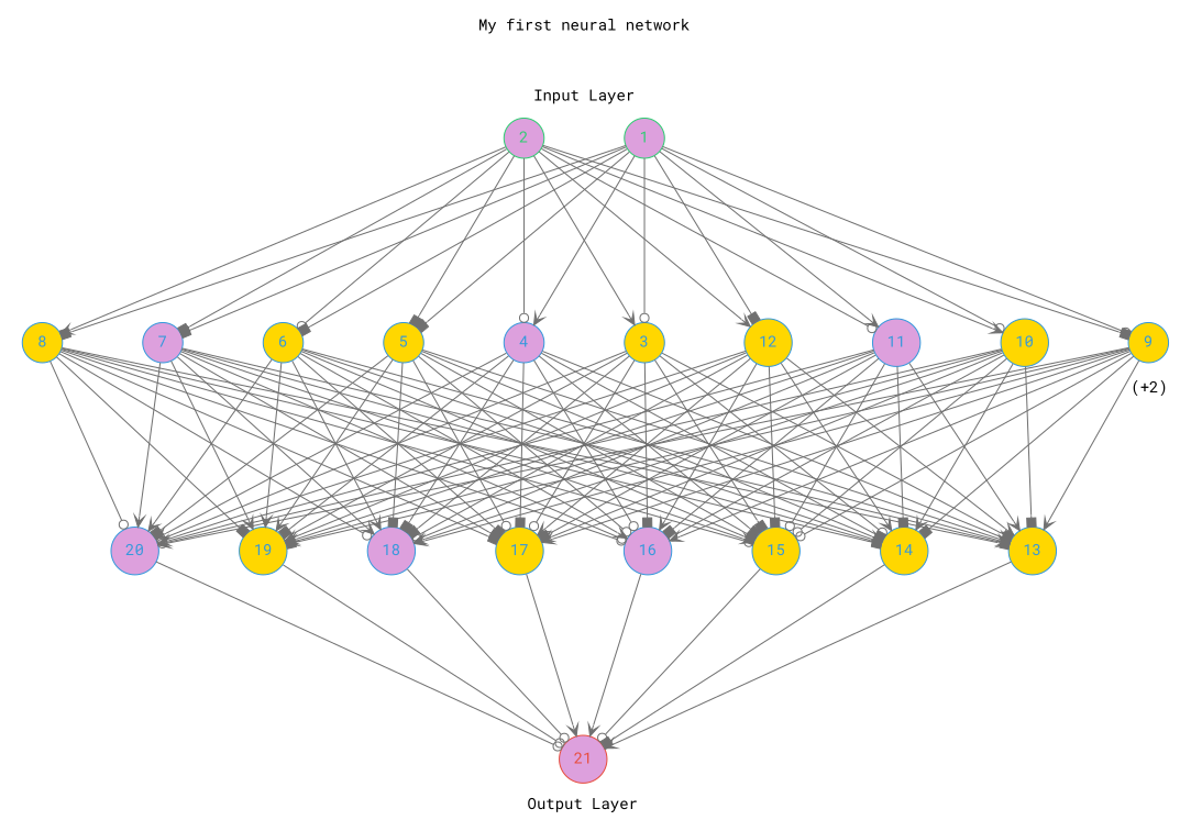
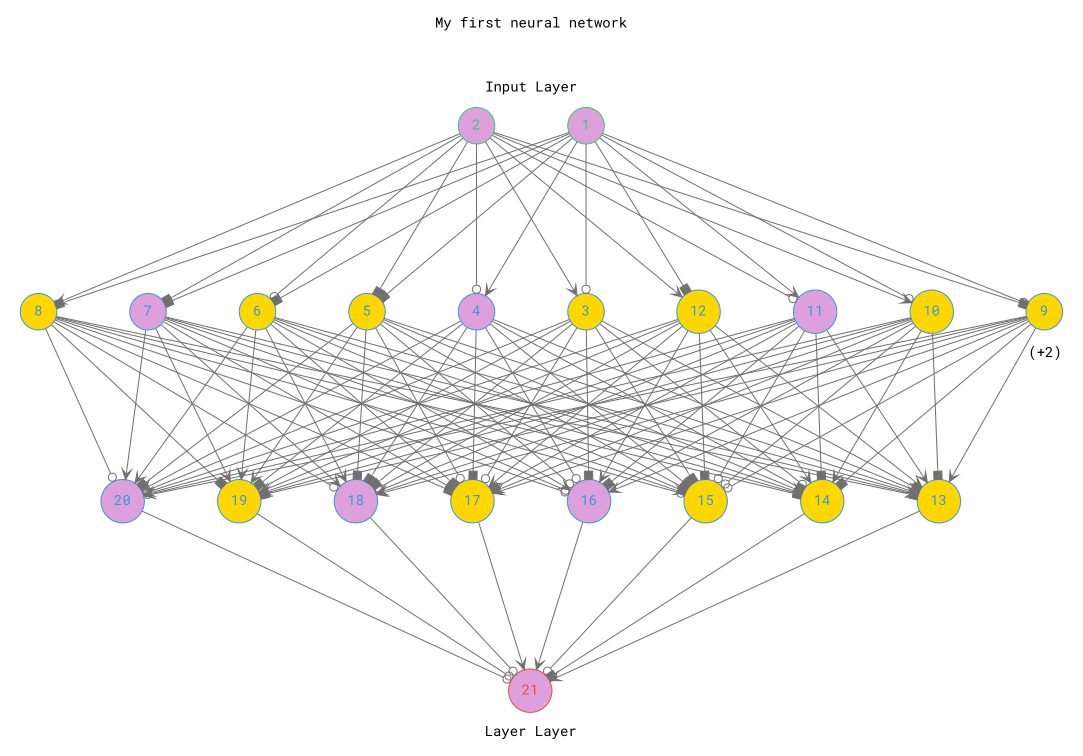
  digraph {
    arrowShape=none
    nodesep=1
    ranksep=2
    splines=false
    fontname="Roboto Mono"
    node [color="#3498db" fontcolor="#3498db" shape=circle style=filled fillcolor=gold fontname="Roboto Mono"]
    edge [arrowhead=vee color="#707070" fontname="Roboto Mono"]
    1 [color="#2ecc71" fontcolor="#2ecc71" fillcolor=plum]
    2 [color="#2ecc71" fontcolor="#2ecc71" fillcolor=plum]
    3
    4 [fillcolor=plum]
    5
    6
    7 [fillcolor=plum]
    8
    9
    10
    11 [fillcolor=plum]
    12
    13
    14
    15
    16 [fillcolor=plum]
    17
    18 [fillcolor=plum]
    19
    20 [fillcolor=plum]
    21 [color="#e74c3c" fontcolor="#e74c3c" fillcolor=plum]
    subgraph cluster_1 {
      color=white
      label="My first neural network\n\n\n\nInput Layer"
      rank=same
      1
      2
    }
    subgraph cluster_2 {
      color=white
      label=" (+2)"
      labeljust=right
      labelloc=b
      rank=same
      3
      4
      5
      6
      7
      8
      9
      10
      11
      12
    }
    subgraph cluster_3 {
      color=white
      labeljust=right
      labelloc=b
      rank=same
      13
      14
      15
      16
      17
      18
      19
      20
    }
    subgraph cluster_4 {
      color=white
-     label="Output Layer"
+     label="Layer Layer"
      labeljust=1
      labelloc=bottom
      rank=same
      21
    }
    1 -> 3 [arrowhead=odot]
    1 -> 4
    1 -> 5 [arrowhead=box]
    1 -> 6 [arrowhead=box]
    1 -> 7 [arrowhead=box]
    1 -> 8 [arrowhead=box]
    1 -> 9 [arrowhead=odot]
    1 -> 10 [arrowhead=odot]
    1 -> 11
    1 -> 12 [arrowhead=box]
    2 -> 3
    2 -> 4 [arrowhead=odot]
    2 -> 5 [arrowhead=box]
    2 -> 6 [arrowhead=odot]
    2 -> 7 [arrowhead=box]
    2 -> 8
    2 -> 9 [arrowhead=box]
    2 -> 10
    2 -> 11 [arrowhead=odot]
    2 -> 12
    3 -> 13 [arrowhead=box]
    3 -> 14 [arrowhead=odot]
    3 -> 15 [arrowhead=box]
    3 -> 16 [arrowhead=box]
    3 -> 17 [arrowhead=odot]
    3 -> 18 [arrowhead=box]
    3 -> 19 [arrowhead=odot]
    3 -> 20 [arrowhead=odot]
    4 -> 13
    4 -> 14 [arrowhead=box]
    4 -> 15 [arrowhead=box]
    4 -> 16 [arrowhead=odot]
    4 -> 17 [arrowhead=box]
    4 -> 18 [arrowhead=box]
    4 -> 19 [arrowhead=box]
    4 -> 20
    5 -> 13 [arrowhead=odot]
    5 -> 14
    5 -> 15 [arrowhead=odot]
    5 -> 16 [arrowhead=odot]
    5 -> 17 [arrowhead=odot]
    5 -> 18 [arrowhead=box]
    5 -> 19
    5 -> 20 [arrowhead=box]
    6 -> 13
    6 -> 14 [arrowhead=odot]
    6 -> 15 [arrowhead=box]
    6 -> 16
    6 -> 17 [arrowhead=box]
    6 -> 18
    6 -> 19
    6 -> 20
    7 -> 13
    7 -> 14 [arrowhead=box]
    7 -> 15
    7 -> 16 [arrowhead=odot]
    7 -> 17 [arrowhead=box]
    7 -> 18
    7 -> 19
    7 -> 20
    8 -> 13 [arrowhead=box]
    8 -> 14 [arrowhead=box]
    8 -> 15 [arrowhead=odot]
    8 -> 16 [arrowhead=odot]
    8 -> 17 [arrowhead=box]
    8 -> 18 [arrowhead=odot]
    8 -> 19 [arrowhead=box]
    8 -> 20 [arrowhead=odot]
    9 -> 13
    9 -> 14 [arrowhead=box]
    9 -> 15 [arrowhead=odot]
    9 -> 16
    9 -> 17
    9 -> 18
    9 -> 19 [arrowhead=box]
    9 -> 20
    10 -> 13 [arrowhead=box]
    10 -> 14
    10 -> 15 [arrowhead=odot]
    10 -> 16 [arrowhead=odot]
    10 -> 17
    10 -> 18
    10 -> 19
    10 -> 20 [arrowhead=odot]
    11 -> 13
    11 -> 14 [arrowhead=box]
    11 -> 15 [arrowhead=odot]
    11 -> 16 [arrowhead=box]
    11 -> 17 [arrowhead=box]
    11 -> 18 [arrowhead=odot]
    11 -> 19
    11 -> 20
    12 -> 13
    12 -> 14
    12 -> 15 [arrowhead=box]
    12 -> 16
    12 -> 17
    12 -> 18 [arrowhead=odot]
    12 -> 19
    12 -> 20 [arrowhead=odot]
    13 -> 21
    14 -> 21 [arrowhead=box]
    15 -> 21 [arrowhead=odot]
    16 -> 21
    17 -> 21
    18 -> 21 [arrowhead=odot]
    19 -> 21 [arrowhead=odot]
    20 -> 21 [arrowhead=odot]
  }
